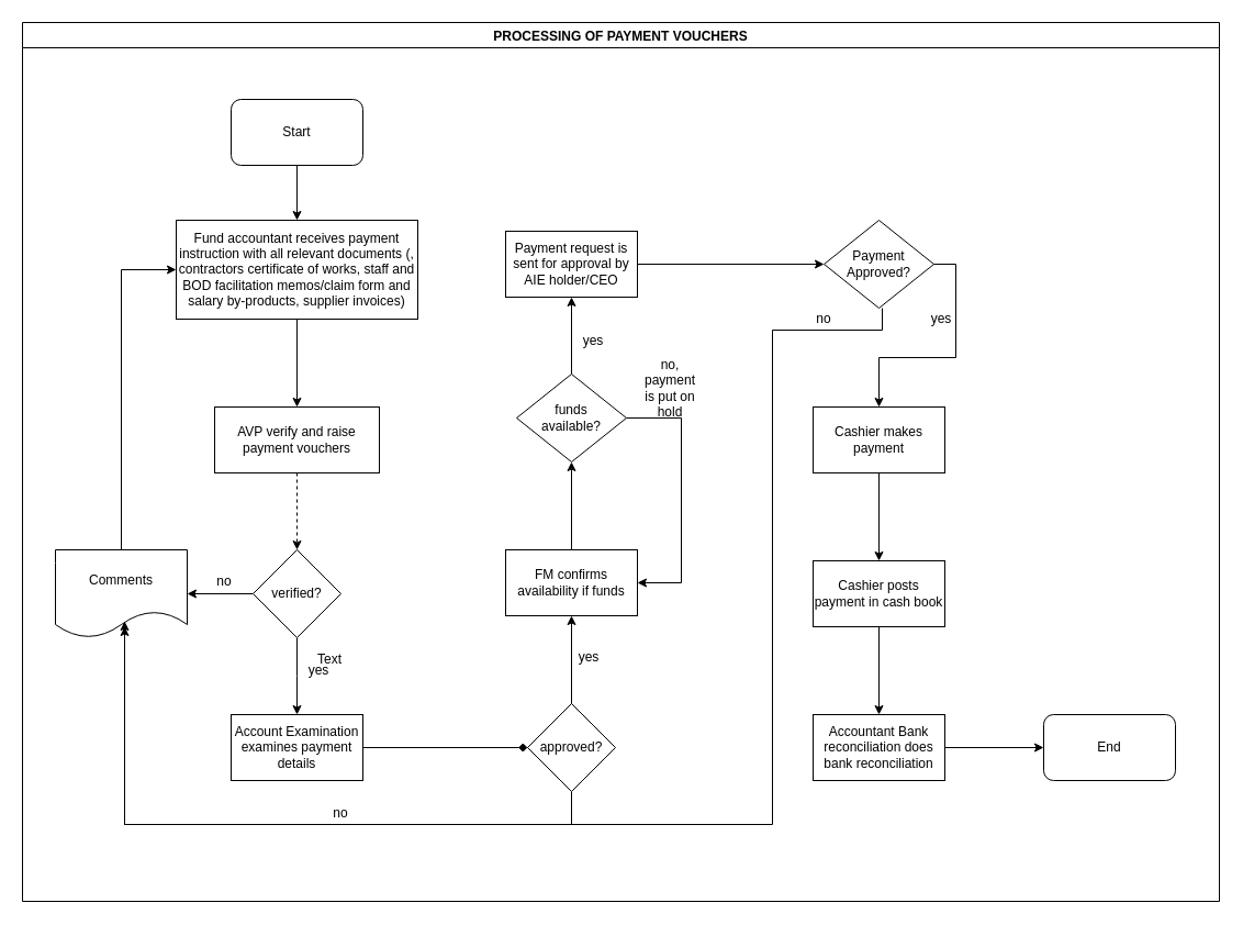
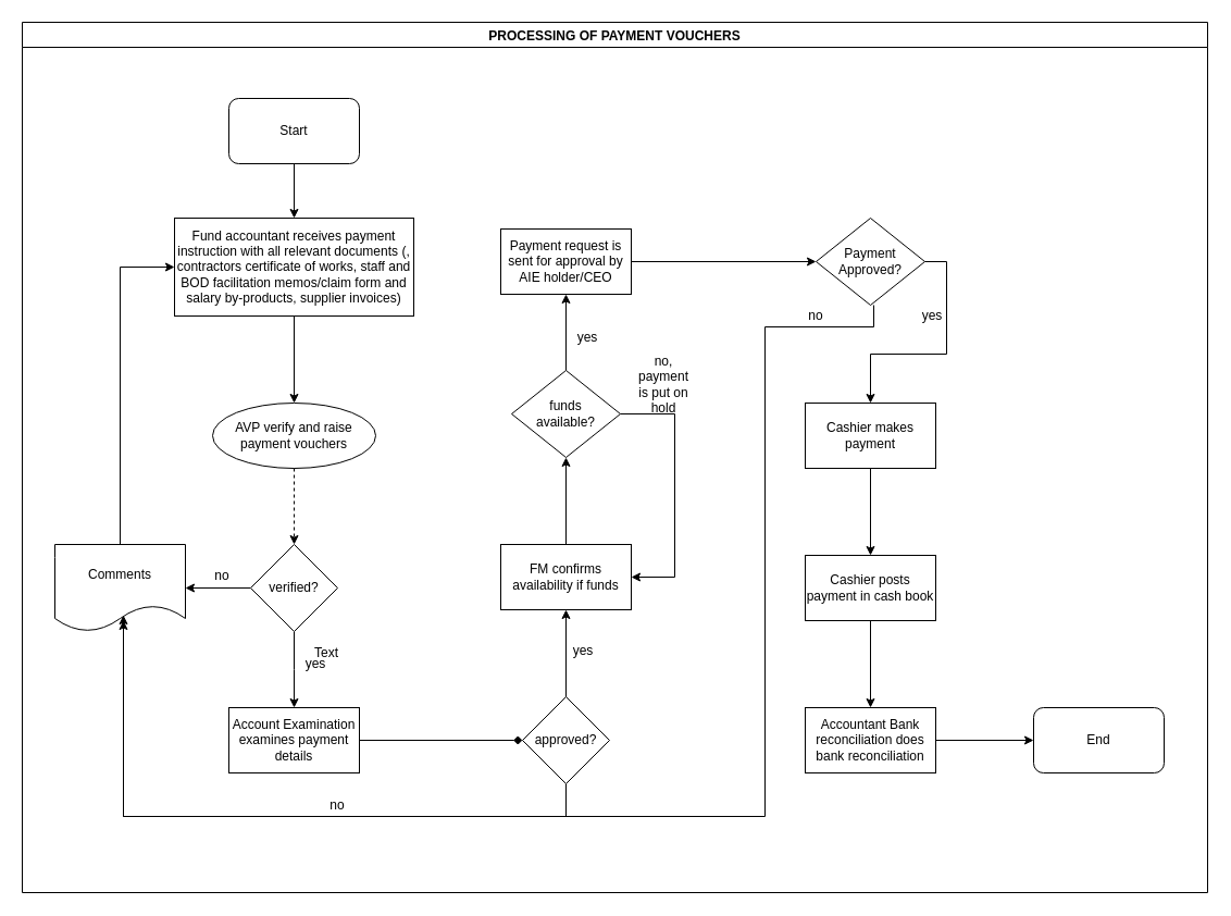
  <mxCell id="0" />
  <mxCell id="1" parent="0" />
  <mxCell id="2" value="PROCESSING OF PAYMENT VOUCHERS" style="swimlane;" vertex="1" parent="1"><mxGeometry x="20" y="20" width="1090" height="800" as="geometry" /></mxCell>
  <mxCell id="3" value="Start" style="rounded=1;whiteSpace=wrap;html=1;" vertex="1" parent="2"><mxGeometry x="190" y="70" width="120" height="60" as="geometry" /></mxCell>
  <mxCell id="4" value="Fund accountant receives payment instruction with all relevant documents (, contractors certificate of works, staff and BOD facilitation memos/claim form and salary by-products, supplier invoices)" style="rounded=0;whiteSpace=wrap;html=1;" vertex="1" parent="2"><mxGeometry x="140" y="180" width="220" height="90" as="geometry" /></mxCell>
  <mxCell id="5" value="" style="edgeStyle=orthogonalEdgeStyle;rounded=0;orthogonalLoop=1;jettySize=auto;html=1;entryX=0.5;entryY=0;entryDx=0;entryDy=0;" edge="1" parent="2" source="3" target="4"><mxGeometry relative="1" as="geometry"><mxPoint x="250" y="210" as="targetPoint" /></mxGeometry></mxCell>
- <mxCell id="6" value="AVP verify and raise payment vouchers" style="rounded=0;whiteSpace=wrap;html=1;" vertex="1" parent="2"><mxGeometry x="175" y="350" width="150" height="60" as="geometry" /></mxCell>
+ <mxCell id="6" value="AVP verify and raise payment vouchers" style="ellipse;whiteSpace=wrap;html=1;" vertex="1" parent="2"><mxGeometry x="175" y="350" width="150" height="60" as="geometry" /></mxCell>
  <mxCell id="7" value="" style="edgeStyle=orthogonalEdgeStyle;rounded=0;orthogonalLoop=1;jettySize=auto;html=1;" edge="1" parent="2" source="4" target="6"><mxGeometry relative="1" as="geometry" /></mxCell>
  <mxCell id="8" value="Account Examination examines payment details" style="rounded=0;whiteSpace=wrap;html=1;" vertex="1" parent="2"><mxGeometry x="190" y="630" width="120" height="60" as="geometry" /></mxCell>
  <mxCell id="9" value="approved?" style="rhombus;whiteSpace=wrap;html=1;rounded=0;" vertex="1" parent="2"><mxGeometry x="460" y="620" width="80" height="80" as="geometry" /></mxCell>
  <mxCell id="10" value="" style="edgeStyle=orthogonalEdgeStyle;rounded=0;orthogonalLoop=1;jettySize=auto;html=1;endArrow=diamond;" edge="1" parent="2" source="8" target="9"><mxGeometry relative="1" as="geometry" /></mxCell>
  <mxCell id="11" value="FM confirms availability if funds" style="whiteSpace=wrap;html=1;rounded=0;" vertex="1" parent="2"><mxGeometry x="440" y="480" width="120" height="60" as="geometry" /></mxCell>
  <mxCell id="12" value="" style="edgeStyle=orthogonalEdgeStyle;rounded=0;orthogonalLoop=1;jettySize=auto;html=1;" edge="1" parent="2" source="9" target="11"><mxGeometry relative="1" as="geometry" /></mxCell>
  <mxCell id="13" value="yes" style="text;html=1;strokeColor=none;fillColor=none;align=center;verticalAlign=middle;whiteSpace=wrap;rounded=0;" vertex="1" parent="2"><mxGeometry x="496" y="568" width="40" height="20" as="geometry" /></mxCell>
  <mxCell id="14" value="&lt;div&gt;funds &lt;br&gt;&lt;/div&gt;&lt;div&gt;available?&lt;/div&gt;" style="rhombus;whiteSpace=wrap;html=1;rounded=0;" vertex="1" parent="2"><mxGeometry x="450" y="320" width="100" height="80" as="geometry" /></mxCell>
  <mxCell id="15" value="" style="edgeStyle=orthogonalEdgeStyle;rounded=0;orthogonalLoop=1;jettySize=auto;html=1;" edge="1" parent="2" source="11" target="14"><mxGeometry relative="1" as="geometry" /></mxCell>
  <mxCell id="16" value="Payment request is sent for approval by AIE holder/CEO" style="whiteSpace=wrap;html=1;rounded=0;" vertex="1" parent="2"><mxGeometry x="440" y="190" width="120" height="60" as="geometry" /></mxCell>
  <mxCell id="17" value="" style="edgeStyle=orthogonalEdgeStyle;rounded=0;orthogonalLoop=1;jettySize=auto;html=1;" edge="1" parent="2" source="14" target="16"><mxGeometry relative="1" as="geometry" /></mxCell>
  <mxCell id="18" value="" style="edgeStyle=orthogonalEdgeStyle;rounded=0;orthogonalLoop=1;jettySize=auto;html=1;entryX=1;entryY=0.5;entryDx=0;entryDy=0;" edge="1" parent="2" source="14" target="11"><mxGeometry relative="1" as="geometry"><mxPoint x="620" y="360" as="targetPoint" /><Array as="points"><mxPoint x="600" y="360" /><mxPoint x="600" y="510" /></Array></mxGeometry></mxCell>
  <mxCell id="19" value="no, payment is put on hold" style="text;html=1;strokeColor=none;fillColor=none;align=center;verticalAlign=middle;whiteSpace=wrap;rounded=0;" vertex="1" parent="2"><mxGeometry x="560" y="298" width="60" height="70" as="geometry" /></mxCell>
  <mxCell id="20" value="Payment Approved?" style="rhombus;whiteSpace=wrap;html=1;rounded=0;" vertex="1" parent="2"><mxGeometry x="730" y="180" width="100" height="80" as="geometry" /></mxCell>
  <mxCell id="21" value="" style="edgeStyle=orthogonalEdgeStyle;rounded=0;orthogonalLoop=1;jettySize=auto;html=1;" edge="1" parent="2" source="16" target="20"><mxGeometry relative="1" as="geometry" /></mxCell>
  <mxCell id="22" value="Cashier makes payment" style="rounded=0;whiteSpace=wrap;html=1;" vertex="1" parent="2"><mxGeometry x="720" y="350" width="120" height="60" as="geometry" /></mxCell>
  <mxCell id="23" value="" style="edgeStyle=orthogonalEdgeStyle;rounded=0;orthogonalLoop=1;jettySize=auto;html=1;exitX=1;exitY=0.5;exitDx=0;exitDy=0;" edge="1" parent="2" source="20" target="22"><mxGeometry relative="1" as="geometry" /></mxCell>
  <mxCell id="24" value="End" style="rounded=1;whiteSpace=wrap;html=1;" vertex="1" parent="2"><mxGeometry x="930" y="630" width="120" height="60" as="geometry" /></mxCell>
  <mxCell id="25" value="yes" style="text;html=1;strokeColor=none;fillColor=none;align=center;verticalAlign=middle;whiteSpace=wrap;rounded=0;" vertex="1" parent="2"><mxGeometry x="817" y="260" width="40" height="20" as="geometry" /></mxCell>
  <mxCell id="26" value="no" style="text;html=1;strokeColor=none;fillColor=none;align=center;verticalAlign=middle;whiteSpace=wrap;rounded=0;" vertex="1" parent="2"><mxGeometry x="710" y="260" width="40" height="20" as="geometry" /></mxCell>
  <mxCell id="27" value="" style="edgeStyle=orthogonalEdgeStyle;rounded=0;orthogonalLoop=1;jettySize=auto;html=1;" edge="1" parent="1" source="29"><mxGeometry relative="1" as="geometry"><mxPoint x="270" y="650" as="targetPoint" /></mxGeometry></mxCell>
  <mxCell id="28" value="" style="edgeStyle=orthogonalEdgeStyle;rounded=0;orthogonalLoop=1;jettySize=auto;html=1;" edge="1" parent="1" source="29" target="33"><mxGeometry relative="1" as="geometry" /></mxCell>
  <mxCell id="29" value="verified?" style="rhombus;whiteSpace=wrap;html=1;rounded=0;" vertex="1" parent="1"><mxGeometry x="230" y="500" width="80" height="80" as="geometry" /></mxCell>
  <mxCell id="30" value="" style="edgeStyle=orthogonalEdgeStyle;rounded=0;orthogonalLoop=1;jettySize=auto;html=1;dashed=1;" edge="1" parent="1" source="6" target="29"><mxGeometry relative="1" as="geometry" /></mxCell>
  <mxCell id="31" value="yes" style="text;html=1;strokeColor=none;fillColor=none;align=center;verticalAlign=middle;whiteSpace=wrap;rounded=0;" vertex="1" parent="1"><mxGeometry x="270" y="600" width="40" height="20" as="geometry" /></mxCell>
  <mxCell id="32" value="" style="edgeStyle=orthogonalEdgeStyle;rounded=0;orthogonalLoop=1;jettySize=auto;html=1;entryX=0;entryY=0.5;entryDx=0;entryDy=0;" edge="1" parent="1" source="33" target="4"><mxGeometry relative="1" as="geometry"><mxPoint x="110" y="410" as="targetPoint" /></mxGeometry></mxCell>
  <mxCell id="33" value="Comments" style="shape=document;whiteSpace=wrap;html=1;boundedLbl=1;rounded=0;" vertex="1" parent="1"><mxGeometry x="50" y="500" width="120" height="80" as="geometry" /></mxCell>
  <mxCell id="34" value="no" style="text;html=1;strokeColor=none;fillColor=none;align=center;verticalAlign=middle;whiteSpace=wrap;rounded=0;" vertex="1" parent="1"><mxGeometry x="184" y="519" width="40" height="20" as="geometry" /></mxCell>
  <mxCell id="35" value="" style="edgeStyle=orthogonalEdgeStyle;rounded=0;orthogonalLoop=1;jettySize=auto;html=1;entryX=0.525;entryY=0.813;entryDx=0;entryDy=0;entryPerimeter=0;" edge="1" parent="1" source="9" target="33"><mxGeometry relative="1" as="geometry"><mxPoint x="470" y="810" as="targetPoint" /><Array as="points"><mxPoint x="520" y="750" /><mxPoint x="113" y="750" /></Array></mxGeometry></mxCell>
  <mxCell id="36" value="no" style="text;html=1;strokeColor=none;fillColor=none;align=center;verticalAlign=middle;whiteSpace=wrap;rounded=0;" vertex="1" parent="1"><mxGeometry x="290" y="730" width="40" height="20" as="geometry" /></mxCell>
  <mxCell id="37" value="yes" style="text;html=1;strokeColor=none;fillColor=none;align=center;verticalAlign=middle;whiteSpace=wrap;rounded=0;" vertex="1" parent="1"><mxGeometry x="520" y="300" width="40" height="20" as="geometry" /></mxCell>
  <mxCell id="38" value="Text" style="text;html=1;strokeColor=none;fillColor=none;align=center;verticalAlign=middle;whiteSpace=wrap;rounded=0;" vertex="1" parent="1"><mxGeometry x="280" y="590" width="40" height="20" as="geometry" /></mxCell>
  <mxCell id="39" value="" style="edgeStyle=orthogonalEdgeStyle;rounded=0;orthogonalLoop=1;jettySize=auto;html=1;" edge="1" parent="1" source="40" target="43"><mxGeometry relative="1" as="geometry" /></mxCell>
  <mxCell id="40" value="Cashier posts payment in cash book" style="whiteSpace=wrap;html=1;rounded=0;" vertex="1" parent="1"><mxGeometry x="740" y="510" width="120" height="60" as="geometry" /></mxCell>
  <mxCell id="41" value="" style="edgeStyle=orthogonalEdgeStyle;rounded=0;orthogonalLoop=1;jettySize=auto;html=1;" edge="1" parent="1" source="22" target="40"><mxGeometry relative="1" as="geometry" /></mxCell>
  <mxCell id="42" value="" style="edgeStyle=orthogonalEdgeStyle;rounded=0;orthogonalLoop=1;jettySize=auto;html=1;" edge="1" parent="1" source="43" target="24"><mxGeometry relative="1" as="geometry" /></mxCell>
  <mxCell id="43" value="&lt;span lang=&quot;EN-GB&quot;&gt;Accountant Bank reconciliation does bank reconciliation&lt;/span&gt;" style="whiteSpace=wrap;html=1;rounded=0;" vertex="1" parent="1"><mxGeometry x="740" y="650" width="120" height="60" as="geometry" /></mxCell>
  <mxCell id="44" value="" style="edgeStyle=orthogonalEdgeStyle;rounded=0;orthogonalLoop=1;jettySize=auto;html=1;" edge="1" parent="1"><mxGeometry relative="1" as="geometry"><mxPoint x="803" y="280" as="sourcePoint" /><mxPoint x="113" y="570" as="targetPoint" /><Array as="points"><mxPoint x="803" y="300" /><mxPoint x="703" y="300" /><mxPoint x="703" y="750" /><mxPoint x="113" y="750" /></Array></mxGeometry></mxCell>
